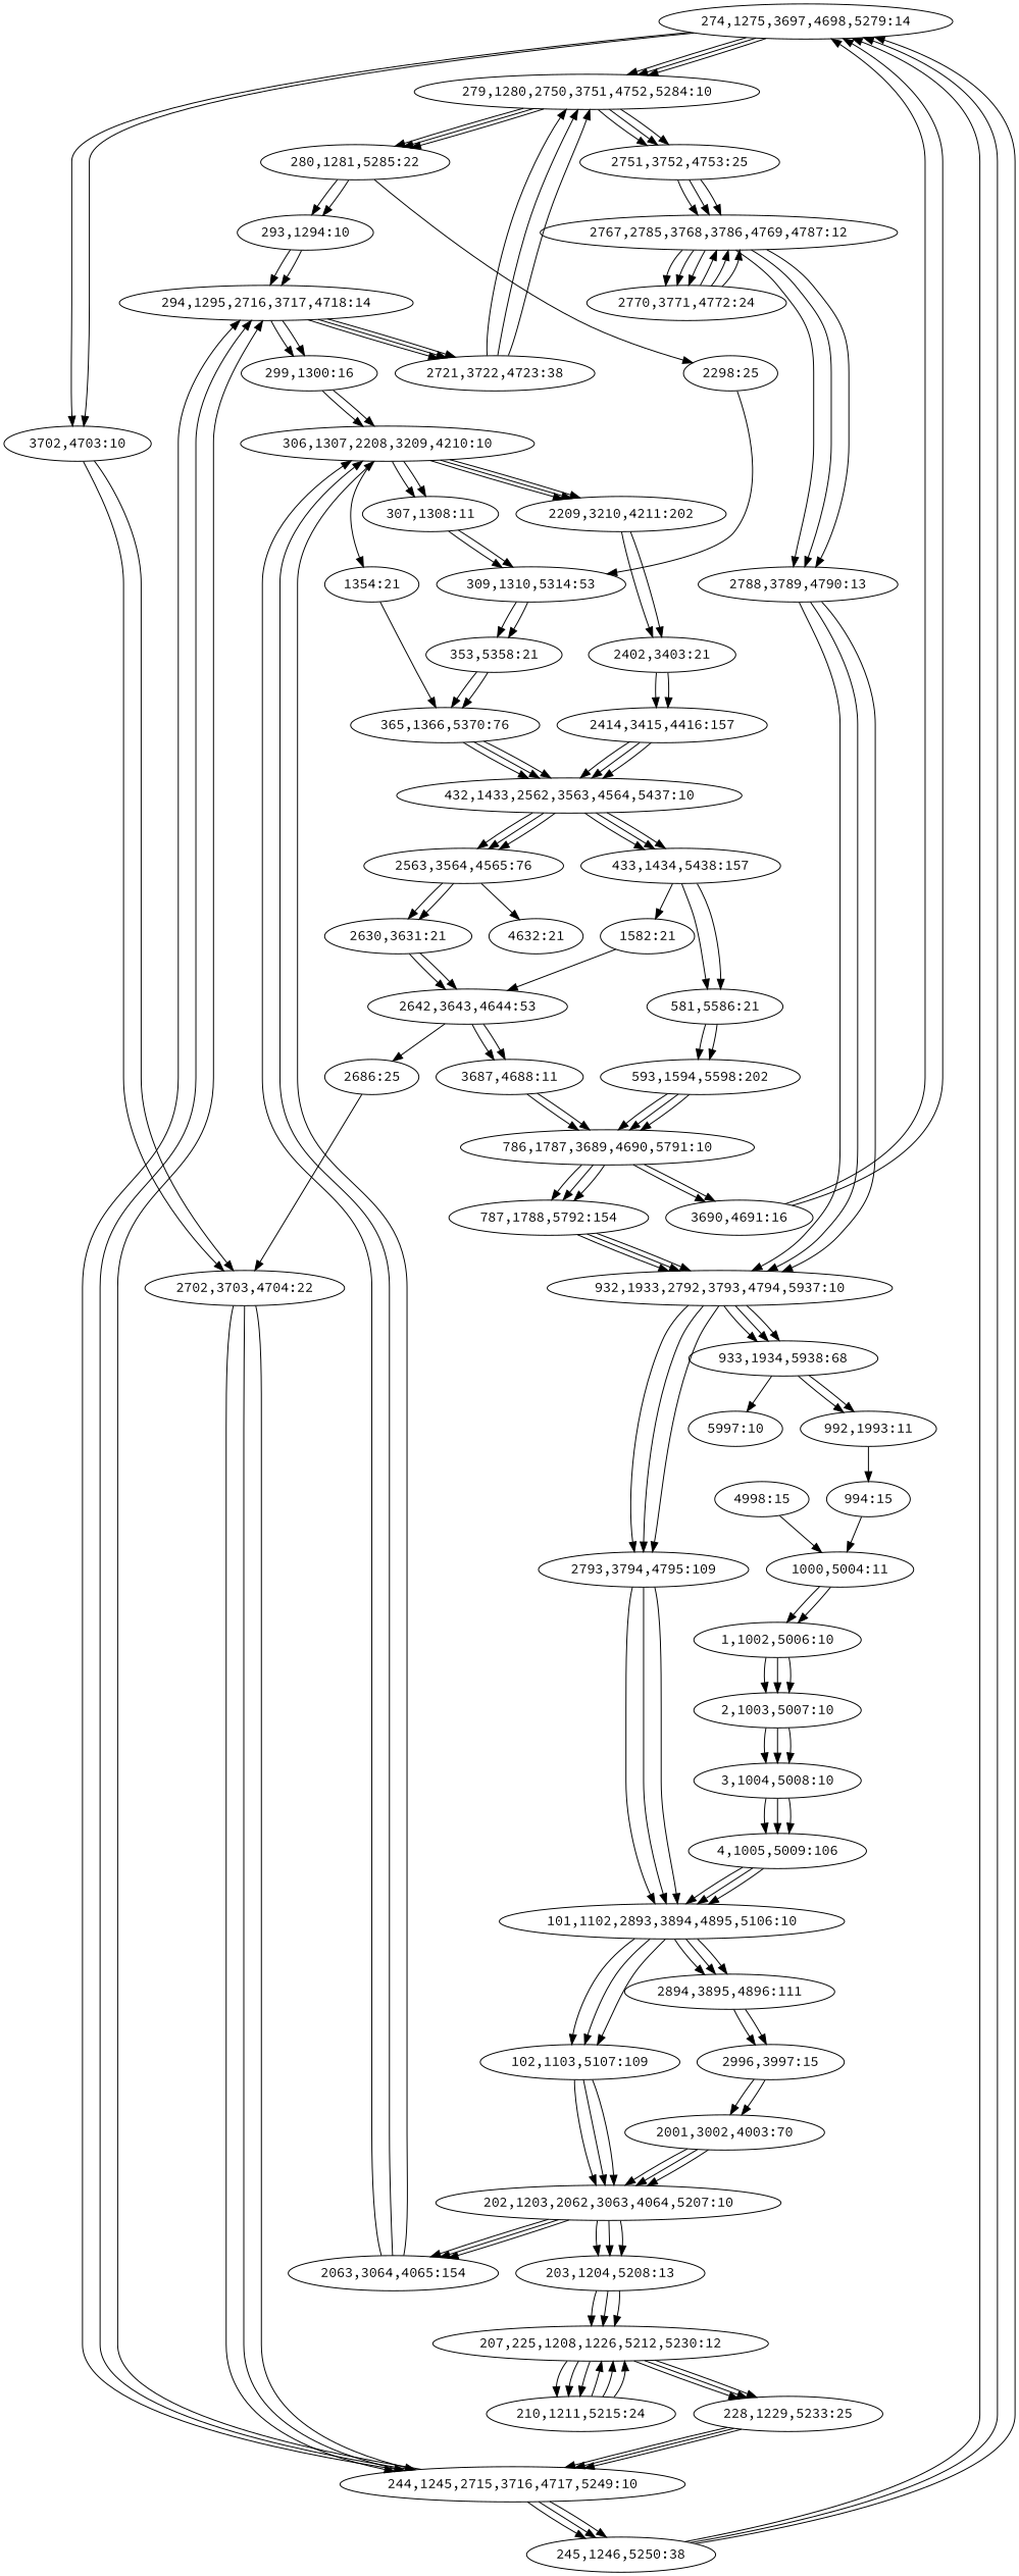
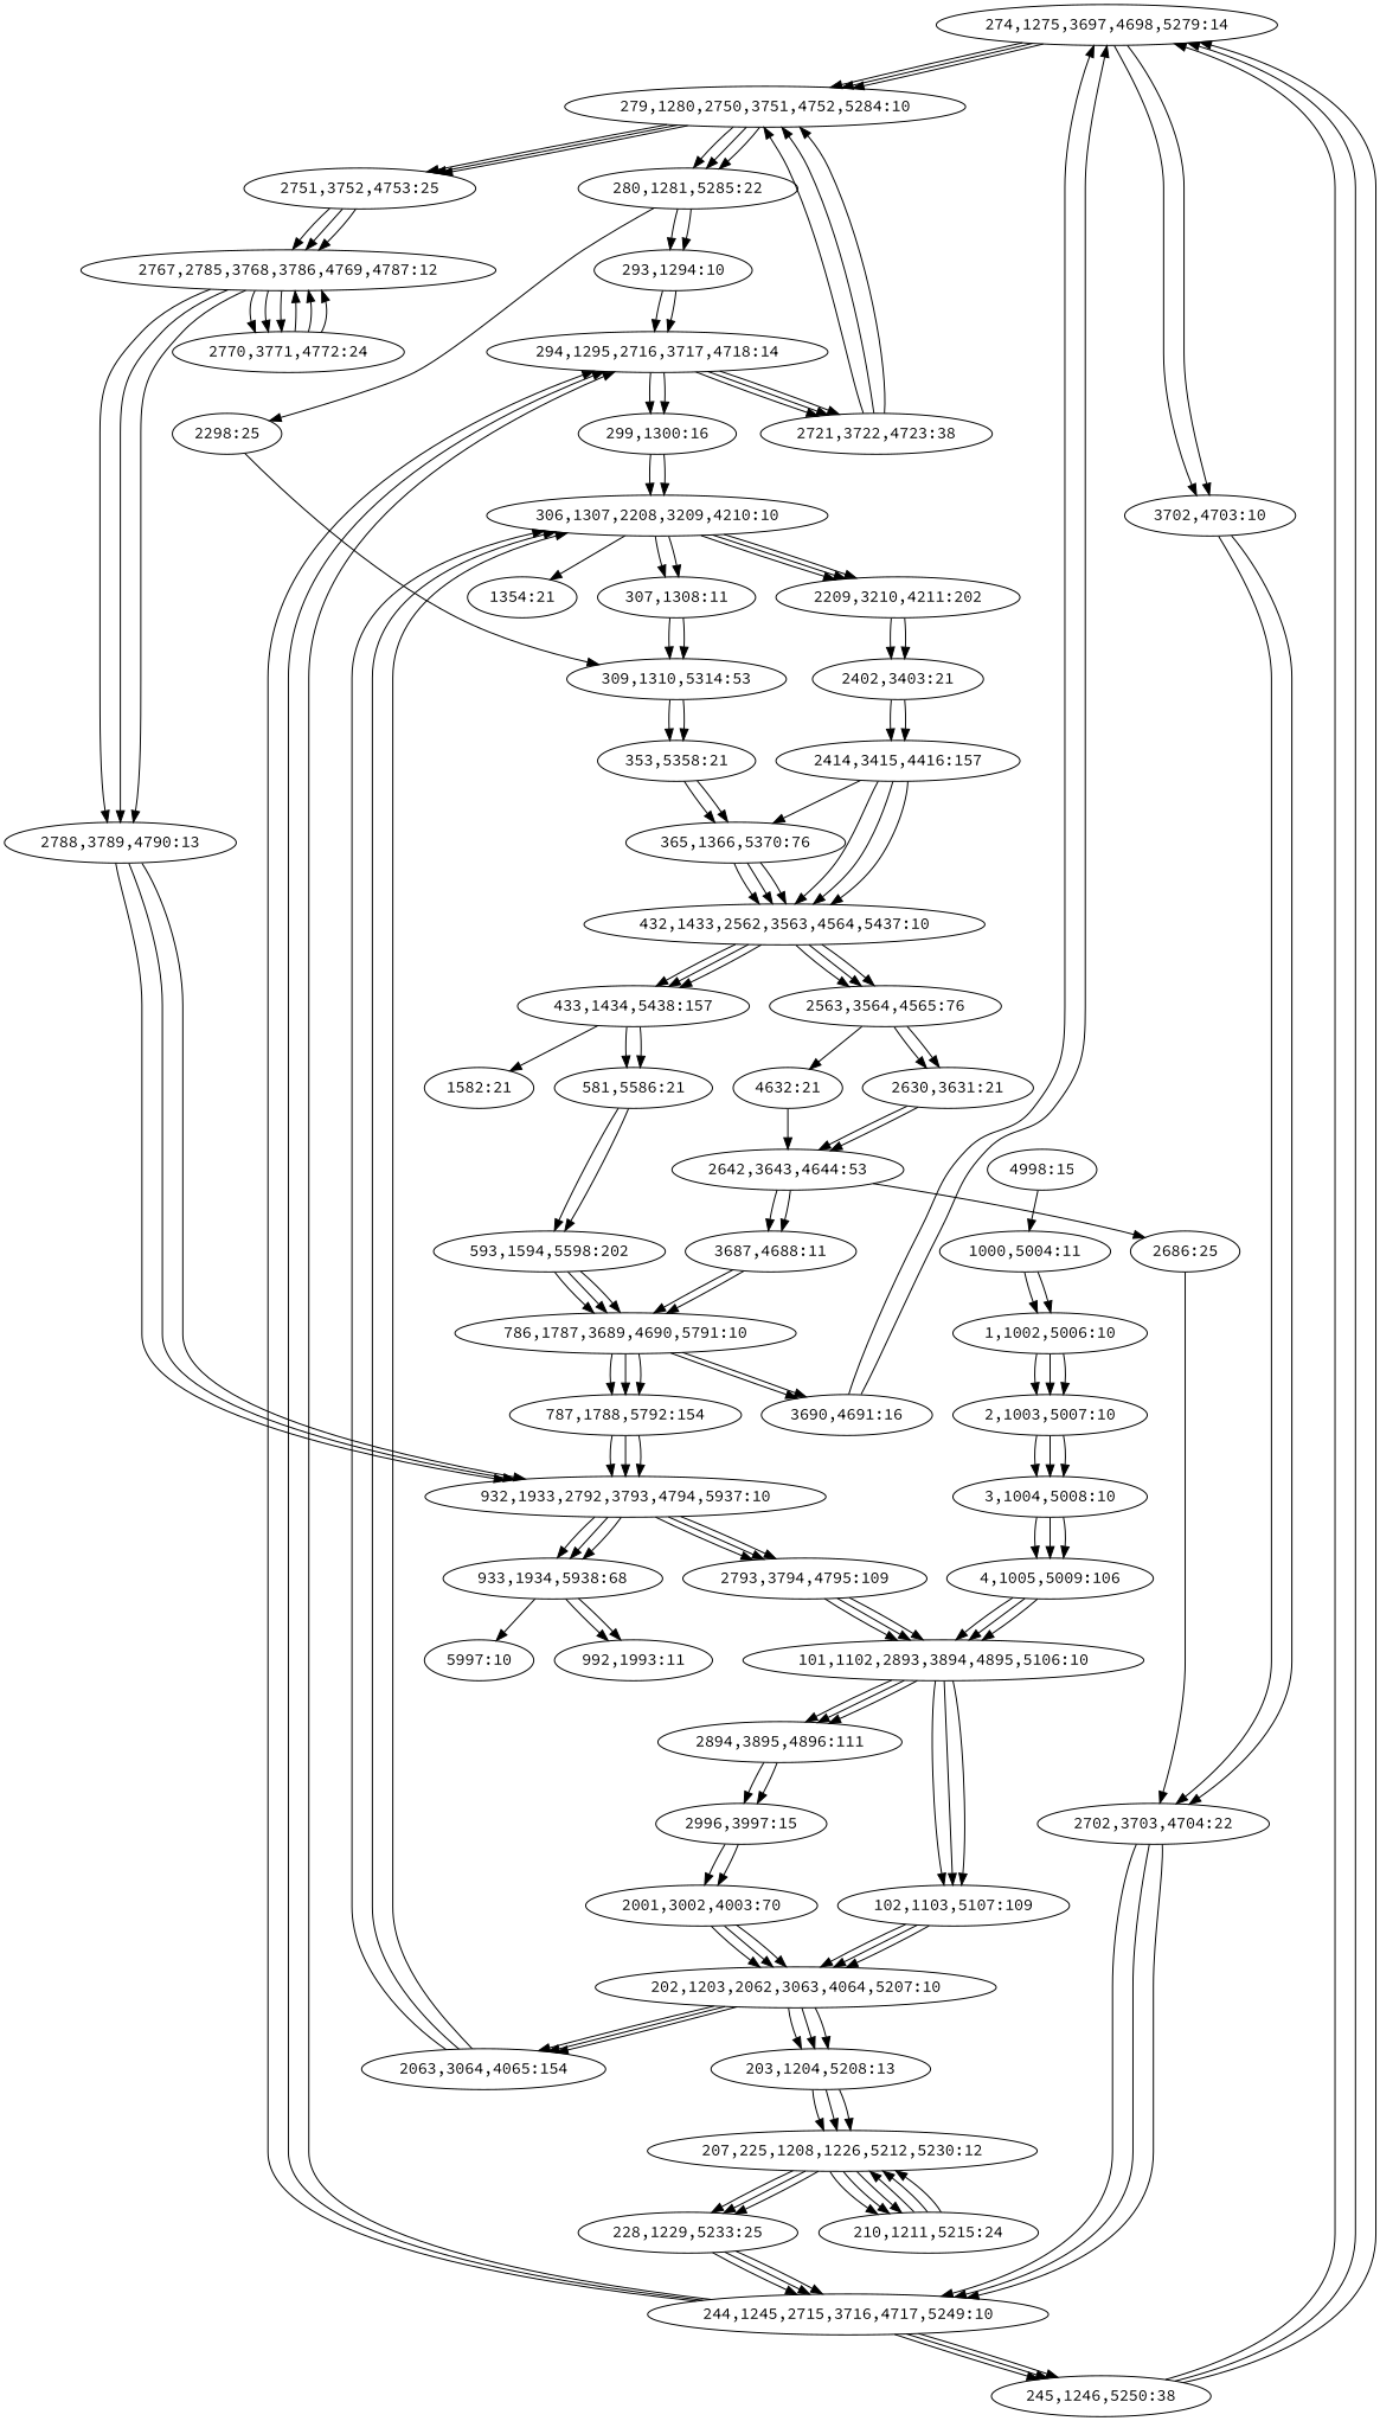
  digraph {
    fontname="Source Code Pro"
    node [fontname="Source Code Pro"]
    edge [fontname="Source Code Pro"]
    n1 [label="274,1275,3697,4698,5279:14"]
    n2 [label="279,1280,2750,3751,4752,5284:10"]
    n3 [label="3702,4703:10"]
    n4 [label="280,1281,5285:22"]
    n5 [label="2751,3752,4753:25"]
    n6 [label="2702,3703,4704:22"]
    n7 [label="293,1294:10"]
    n8 [label="2298:25"]
    n9 [label="2767,2785,3768,3786,4769,4787:12"]
    n10 [label="244,1245,2715,3716,4717,5249:10"]
    n11 [label="2414,3415,4416:157"]
    n12 [label="432,1433,2562,3563,4564,5437:10"]
    n13 [label="2563,3564,4565:76"]
    n14 [label="433,1434,5438:157"]
    n15 [label="2630,3631:21"]
    n16 [label="4632:21"]
    n17 [label="581,5586:21"]
    n18 [label="1582:21"]
    n19 [label="2642,3643,4644:53"]
    n20 [label="3687,4688:11"]
    n21 [label="2686:25"]
    n22 [label="202,1203,2062,3063,4064,5207:10"]
    n23 [label="203,1204,5208:13"]
    n24 [label="2063,3064,4065:154"]
    n25 [label="207,225,1208,1226,5212,5230:12"]
    n26 [label="306,1307,2208,3209,4210:10"]
    n27 [label="210,1211,5215:24"]
    n28 [label="228,1229,5233:25"]
    n29 [label="2209,3210,4211:202"]
    n30 [label="307,1308:11"]
    n31 [label="1354:21"]
    n32 [label="294,1295,2716,3717,4718:14"]
    n33 [label="309,1310,5314:53"]
    n34 [label="2770,3771,4772:24"]
    n35 [label="2788,3789,4790:13"]
    n36 [label="1,1002,5006:10"]
    n37 [label="2,1003,5007:10"]
    n38 [label="3,1004,5008:10"]
    n39 [label="4,1005,5009:106"]
    n40 [label="245,1246,5250:38"]
    n41 [label="365,1366,5370:76"]
    n42 [label="593,1594,5598:202"]
    n43 [label="786,1787,3689,4690,5791:10"]
    n44 [label="992,1993:11"]
-   n45 [label="994:15"]
    n46 [label="1000,5004:11"]
    n47 [label="2001,3002,4003:70"]
    n48 [label="787,1788,5792:154"]
    n49 [label="3690,4691:16"]
    n50 [label="932,1933,2792,3793,4794,5937:10"]
    n51 [label="933,1934,5938:68"]
    n52 [label="2793,3794,4795:109"]
    n53 [label="5997:10"]
    n54 [label="101,1102,2893,3894,4895,5106:10"]
    n55 [label="2894,3895,4896:111"]
    n56 [label="102,1103,5107:109"]
    n57 [label="2996,3997:15"]
    n58 [label="2721,3722,4723:38"]
    n59 [label="299,1300:16"]
    n60 [label="4998:15"]
    n61 [label="2402,3403:21"]
    n62 [label="353,5358:21"]
    n1 -> n2
    n1 -> n2
    n1 -> n2
    n1 -> n3
    n1 -> n3
    n2 -> n4
    n2 -> n4
    n2 -> n4
    n2 -> n5
    n2 -> n5
    n2 -> n5
    n3 -> n6
    n3 -> n6
    n4 -> n7
    n4 -> n7
    n4 -> n8
    n5 -> n9
    n5 -> n9
    n5 -> n9
    n6 -> n10
    n6 -> n10
    n6 -> n10
    n7 -> n32
    n7 -> n32
    n8 -> n33
    n9 -> n34
    n9 -> n34
    n9 -> n34
    n9 -> n35
    n9 -> n35
    n9 -> n35
    n10 -> n32
    n10 -> n32
    n10 -> n32
    n10 -> n40
    n10 -> n40
    n10 -> n40
    n11 -> n12
    n11 -> n12
    n11 -> n12
    n12 -> n13
    n12 -> n13
    n12 -> n13
    n12 -> n14
    n12 -> n14
    n12 -> n14
    n13 -> n15
    n13 -> n15
    n13 -> n16
    n14 -> n17
    n14 -> n17
    n14 -> n18
    n15 -> n19
    n15 -> n19
-   n18 -> n19
+   n16 -> n19
    n17 -> n42
    n17 -> n42
    n19 -> n20
    n19 -> n20
    n19 -> n21
    n20 -> n43
    n20 -> n43
    n21 -> n6
    n22 -> n23
    n22 -> n23
    n22 -> n23
    n22 -> n24
    n22 -> n24
    n22 -> n24
    n23 -> n25
    n23 -> n25
    n23 -> n25
    n24 -> n26
    n24 -> n26
    n24 -> n26
    n25 -> n27
    n25 -> n27
    n25 -> n27
    n25 -> n28
    n25 -> n28
    n25 -> n28
    n26 -> n29
    n26 -> n29
    n26 -> n29
    n26 -> n30
    n26 -> n30
    n26 -> n31
    n27 -> n25
    n27 -> n25
    n27 -> n25
    n28 -> n10
    n28 -> n10
    n28 -> n10
    n29 -> n61
    n29 -> n61
    n30 -> n33
    n30 -> n33
-   n31 -> n41
+   n11 -> n41
    n32 -> n58
    n32 -> n58
    n32 -> n58
    n32 -> n59
    n32 -> n59
    n33 -> n62
    n33 -> n62
    n34 -> n9
    n34 -> n9
    n34 -> n9
    n35 -> n50
    n35 -> n50
    n35 -> n50
    n36 -> n37
    n36 -> n37
    n36 -> n37
    n37 -> n38
    n37 -> n38
    n37 -> n38
    n38 -> n39
    n38 -> n39
    n38 -> n39
    n39 -> n54
    n39 -> n54
    n39 -> n54
    n40 -> n1
    n40 -> n1
    n40 -> n1
    n41 -> n12
    n41 -> n12
    n41 -> n12
    n42 -> n43
    n42 -> n43
    n42 -> n43
    n43 -> n48
    n43 -> n48
    n43 -> n48
    n43 -> n49
    n43 -> n49
-   n44 -> n45
-   n45 -> n46
    n46 -> n36
    n46 -> n36
    n47 -> n22
    n47 -> n22
    n47 -> n22
    n48 -> n50
    n48 -> n50
    n48 -> n50
    n49 -> n1
    n49 -> n1
    n50 -> n51
    n50 -> n51
    n50 -> n51
    n50 -> n52
    n50 -> n52
    n50 -> n52
    n51 -> n44
    n51 -> n44
    n51 -> n53
    n52 -> n54
    n52 -> n54
    n52 -> n54
    n54 -> n55
    n54 -> n55
    n54 -> n55
    n54 -> n56
    n54 -> n56
    n54 -> n56
    n55 -> n57
    n55 -> n57
    n56 -> n22
    n56 -> n22
    n56 -> n22
    n57 -> n47
    n57 -> n47
    n58 -> n2
    n58 -> n2
    n58 -> n2
    n59 -> n26
    n59 -> n26
    n60 -> n46
    n61 -> n11
    n61 -> n11
    n62 -> n41
    n62 -> n41
  }
